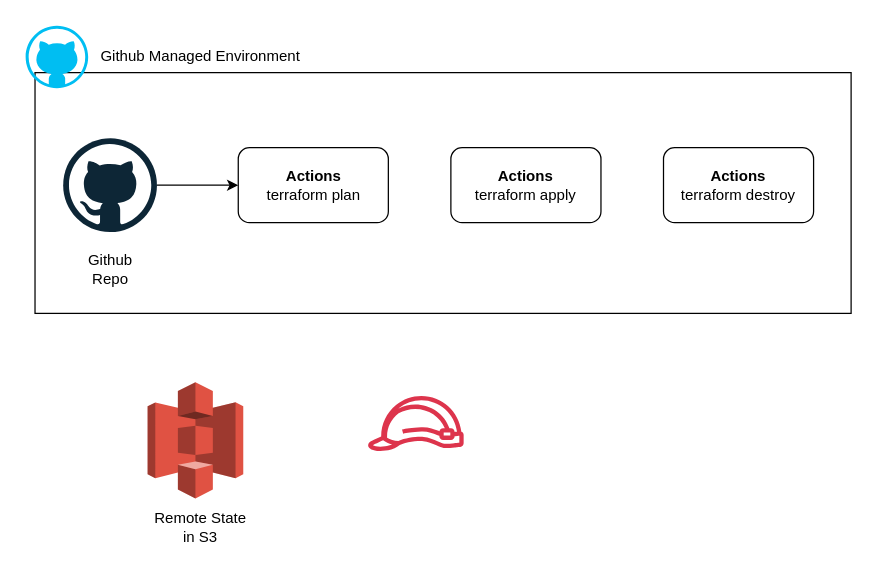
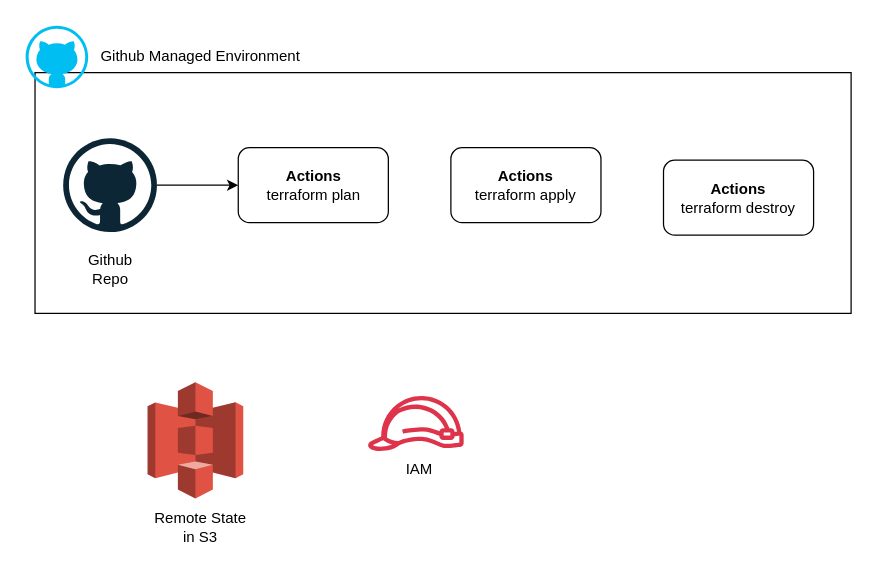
  <mxCell id="0" />
  <mxCell id="1" parent="0" />
  <mxCell id="2" value="" style="rounded=0;whiteSpace=wrap;html=1;" vertex="1" parent="1"><mxGeometry x="27.5" y="57.5" width="652.5" height="192.5" as="geometry" /></mxCell>
  <mxCell id="3" style="edgeStyle=orthogonalEdgeStyle;rounded=0;orthogonalLoop=1;jettySize=auto;html=1;" edge="1" parent="1" source="4" target="6"><mxGeometry relative="1" as="geometry"><mxPoint x="220" y="147.5" as="targetPoint" /></mxGeometry></mxCell>
  <mxCell id="4" value="" style="dashed=0;outlineConnect=0;html=1;align=center;labelPosition=center;verticalLabelPosition=bottom;verticalAlign=top;shape=mxgraph.weblogos.github" vertex="1" parent="1"><mxGeometry x="50" y="110" width="75" height="75" as="geometry" /></mxCell>
  <mxCell id="5" value="Github Repo" style="text;html=1;strokeColor=none;fillColor=none;align=center;verticalAlign=middle;whiteSpace=wrap;rounded=0;" vertex="1" parent="1"><mxGeometry x="57.5" y="200" width="60" height="30" as="geometry" /></mxCell>
  <mxCell id="6" value="" style="rounded=1;whiteSpace=wrap;html=1;" vertex="1" parent="1"><mxGeometry x="190" y="117.5" width="120" height="60" as="geometry" /></mxCell>
  <mxCell id="7" value="&lt;b&gt;Actions&lt;/b&gt;&lt;br&gt;terraform plan" style="text;html=1;align=center;verticalAlign=middle;resizable=0;points=[];autosize=1;strokeColor=none;fillColor=none;" vertex="1" parent="1"><mxGeometry x="200" y="127.5" width="100" height="40" as="geometry" /></mxCell>
  <mxCell id="8" value="&lt;b style=&quot;border-color: var(--border-color);&quot;&gt;Actions&lt;/b&gt;&lt;br style=&quot;border-color: var(--border-color);&quot;&gt;terraform apply" style="rounded=1;whiteSpace=wrap;html=1;" vertex="1" parent="1"><mxGeometry x="360" y="117.5" width="120" height="60" as="geometry" /></mxCell>
- <mxCell id="9" value="&lt;b style=&quot;border-color: var(--border-color);&quot;&gt;Actions&lt;/b&gt;&lt;br style=&quot;border-color: var(--border-color);&quot;&gt;terraform destroy" style="rounded=1;whiteSpace=wrap;html=1;" vertex="1" parent="1"><mxGeometry x="530" y="117.5" width="120" height="60" as="geometry" /></mxCell>
+ <mxCell id="9" value="&lt;b style=&quot;border-color: var(--border-color);&quot;&gt;Actions&lt;/b&gt;&lt;br style=&quot;border-color: var(--border-color);&quot;&gt;terraform destroy" style="rounded=1;whiteSpace=wrap;html=1;" vertex="1" parent="1"><mxGeometry x="530" y="127.5" width="120" height="60" as="geometry" /></mxCell>
  <mxCell id="10" value="" style="verticalLabelPosition=bottom;html=1;verticalAlign=top;align=center;strokeColor=none;fillColor=#00BEF2;shape=mxgraph.azure.github_code;pointerEvents=1;" vertex="1" parent="1"><mxGeometry x="20" y="20" width="50" height="50" as="geometry" /></mxCell>
  <mxCell id="11" value="Github Managed Environment" style="text;html=1;strokeColor=none;fillColor=none;align=center;verticalAlign=middle;whiteSpace=wrap;rounded=0;" vertex="1" parent="1"><mxGeometry x="70" y="30" width="180" height="30" as="geometry" /></mxCell>
  <mxCell id="12" value="" style="outlineConnect=0;dashed=0;verticalLabelPosition=bottom;verticalAlign=top;align=center;html=1;shape=mxgraph.aws3.s3;fillColor=#E05243;gradientColor=none;" vertex="1" parent="1"><mxGeometry x="117.5" y="305" width="76.5" height="93" as="geometry" /></mxCell>
  <mxCell id="13" value="Remote State &lt;br&gt;in S3" style="text;html=1;strokeColor=none;fillColor=none;align=center;verticalAlign=middle;whiteSpace=wrap;rounded=0;" vertex="1" parent="1"><mxGeometry x="114.88" y="406" width="90.25" height="30" as="geometry" /></mxCell>
  <mxCell id="14" value="" style="sketch=0;outlineConnect=0;fontColor=#232F3E;gradientColor=none;fillColor=#DD344C;strokeColor=none;dashed=0;verticalLabelPosition=bottom;verticalAlign=top;align=center;html=1;fontSize=12;fontStyle=0;aspect=fixed;pointerEvents=1;shape=mxgraph.aws4.role;" vertex="1" parent="1"><mxGeometry x="293" y="316" width="78" height="44" as="geometry" /></mxCell>
+ <mxCell id="15" value="IAM" style="text;html=1;strokeColor=none;fillColor=none;align=center;verticalAlign=middle;whiteSpace=wrap;rounded=0;" vertex="1" parent="1"><mxGeometry x="305" y="360" width="60" height="30" as="geometry" /></mxCell>
